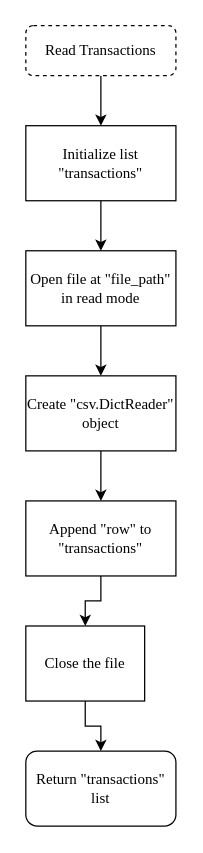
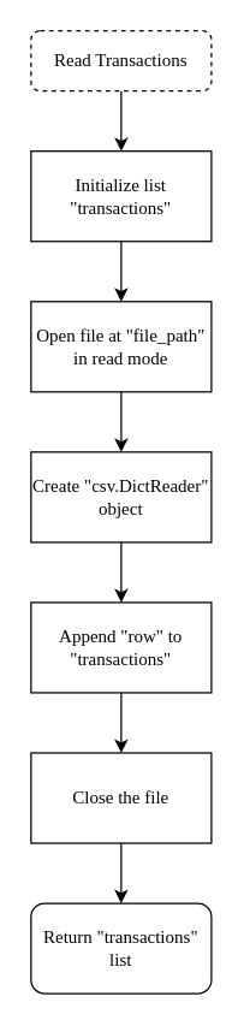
  <mxCell id="0" />
  <mxCell id="1" parent="0" />
  <mxCell id="2" value="" style="edgeStyle=orthogonalEdgeStyle;rounded=0;orthogonalLoop=1;jettySize=auto;html=1;fontFamily=Times New Roman;" parent="1" source="3" edge="1"><mxGeometry relative="1" as="geometry"><mxPoint x="80" y="100" as="targetPoint" /></mxGeometry></mxCell>
  <mxCell id="3" value="Read Transactions" style="rounded=1;whiteSpace=wrap;html=1;fontSize=12;glass=0;strokeWidth=1;shadow=0;fontFamily=Times New Roman;dashed=1;" parent="1" vertex="1"><mxGeometry x="20" y="20" width="120" height="40" as="geometry" /></mxCell>
  <mxCell id="4" value="" style="edgeStyle=orthogonalEdgeStyle;rounded=0;orthogonalLoop=1;jettySize=auto;html=1;fontFamily=Times New Roman;" parent="1" source="5" edge="1"><mxGeometry relative="1" as="geometry"><mxPoint x="80" y="200" as="targetPoint" /></mxGeometry></mxCell>
  <mxCell id="5" value="Initialize list &quot;transactions&quot;" style="rounded=0;whiteSpace=wrap;html=1;fontFamily=Times New Roman;" parent="1" vertex="1"><mxGeometry x="20" y="100" width="120" height="60" as="geometry" /></mxCell>
  <mxCell id="6" value="" style="edgeStyle=orthogonalEdgeStyle;rounded=0;orthogonalLoop=1;jettySize=auto;html=1;fontFamily=Times New Roman;" parent="1" source="7" target="9" edge="1"><mxGeometry relative="1" as="geometry" /></mxCell>
  <mxCell id="7" value="Open file at &quot;file_path&quot; in read mode" style="rounded=0;whiteSpace=wrap;html=1;fontFamily=Times New Roman;" parent="1" vertex="1"><mxGeometry x="20" y="200" width="120" height="60" as="geometry" /></mxCell>
  <mxCell id="8" value="" style="edgeStyle=orthogonalEdgeStyle;rounded=0;orthogonalLoop=1;jettySize=auto;html=1;fontFamily=Times New Roman;" parent="1" source="9" edge="1"><mxGeometry relative="1" as="geometry"><mxPoint x="80" y="400" as="targetPoint" /></mxGeometry></mxCell>
  <mxCell id="9" value="&lt;div&gt;Create &quot;csv.DictReader&quot; object&lt;/div&gt;" style="rounded=0;whiteSpace=wrap;html=1;fontFamily=Times New Roman;" parent="1" vertex="1"><mxGeometry x="20" y="300" width="120" height="60" as="geometry" /></mxCell>
  <mxCell id="10" value="" style="edgeStyle=orthogonalEdgeStyle;rounded=0;orthogonalLoop=1;jettySize=auto;html=1;fontFamily=Times New Roman;" parent="1" source="11" target="13" edge="1"><mxGeometry relative="1" as="geometry" /></mxCell>
  <mxCell id="11" value="&lt;div&gt;&lt;div&gt;Append &quot;row&quot; to &quot;transactions&quot;&lt;/div&gt;&lt;/div&gt;" style="rounded=0;whiteSpace=wrap;html=1;fontFamily=Times New Roman;" parent="1" vertex="1"><mxGeometry x="20" y="400" width="120" height="60" as="geometry" /></mxCell>
  <mxCell id="12" value="" style="edgeStyle=orthogonalEdgeStyle;rounded=0;orthogonalLoop=1;jettySize=auto;html=1;fontFamily=Times New Roman;" parent="1" source="13" target="14" edge="1"><mxGeometry relative="1" as="geometry" /></mxCell>
- <mxCell id="13" value="&lt;div&gt;&lt;div&gt;Close the file&lt;/div&gt;&lt;/div&gt;" style="rounded=0;whiteSpace=wrap;html=1;fontFamily=Times New Roman;" parent="1" vertex="1"><mxGeometry x="20" y="500" width="95" height="60" as="geometry" /></mxCell>
+ <mxCell id="13" value="&lt;div&gt;&lt;div&gt;Close the file&lt;/div&gt;&lt;/div&gt;" style="rounded=0;whiteSpace=wrap;html=1;fontFamily=Times New Roman;" parent="1" vertex="1"><mxGeometry x="20" y="500" width="120" height="60" as="geometry" /></mxCell>
  <mxCell id="14" value="&lt;div&gt;Return &quot;transactions&quot; list&lt;/div&gt;" style="rounded=1;whiteSpace=wrap;html=1;fontSize=12;glass=0;strokeWidth=1;shadow=0;fontFamily=Times New Roman;" parent="1" vertex="1"><mxGeometry x="20" y="600" width="120" height="60" as="geometry" /></mxCell>
